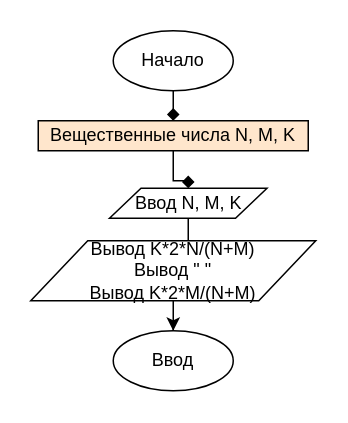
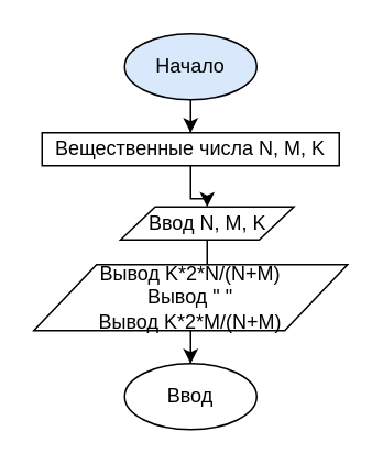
  <mxCell id="0" />
  <mxCell id="1" parent="0" />
- <mxCell id="2" style="edgeStyle=orthogonalEdgeStyle;rounded=0;orthogonalLoop=1;jettySize=auto;html=1;entryX=0.5;entryY=0;entryDx=0;entryDy=0;endArrow=diamond;" edge="1" parent="1" source="3" target="7"><mxGeometry relative="1" as="geometry" /></mxCell>
- <mxCell id="3" value="Начало" style="ellipse;whiteSpace=wrap;html=1;" vertex="1" parent="1"><mxGeometry x="75" y="20" width="80" height="40" as="geometry" /></mxCell>
+ <mxCell id="2" style="edgeStyle=orthogonalEdgeStyle;rounded=0;orthogonalLoop=1;jettySize=auto;html=1;entryX=0.5;entryY=0;entryDx=0;entryDy=0;" edge="1" parent="1" source="3" target="7"><mxGeometry relative="1" as="geometry" /></mxCell>
+ <mxCell id="3" value="Начало" style="ellipse;whiteSpace=wrap;html=1;fillColor=#dae8fc;" vertex="1" parent="1"><mxGeometry x="75" y="20" width="80" height="40" as="geometry" /></mxCell>
  <mxCell id="4" style="edgeStyle=orthogonalEdgeStyle;rounded=0;orthogonalLoop=1;jettySize=auto;html=1;entryX=0.5;entryY=0;entryDx=0;entryDy=0;" edge="1" parent="1" source="5" target="9"><mxGeometry relative="1" as="geometry" /></mxCell>
  <mxCell id="5" value="Ввод&amp;nbsp;N, M, K" style="shape=parallelogram;perimeter=parallelogramPerimeter;whiteSpace=wrap;html=1;" vertex="1" parent="1"><mxGeometry x="72.5" y="125" width="105" height="20" as="geometry" /></mxCell>
- <mxCell id="6" style="edgeStyle=orthogonalEdgeStyle;rounded=0;orthogonalLoop=1;jettySize=auto;html=1;endArrow=diamond;" edge="1" parent="1" source="7" target="5"><mxGeometry relative="1" as="geometry" /></mxCell>
- <mxCell id="7" value="Вещественные числа N, M, K" style="rounded=0;whiteSpace=wrap;html=1;fillColor=#ffe6cc;" vertex="1" parent="1"><mxGeometry x="25" y="80" width="180" height="20" as="geometry" /></mxCell>
+ <mxCell id="6" style="edgeStyle=orthogonalEdgeStyle;rounded=0;orthogonalLoop=1;jettySize=auto;html=1;" edge="1" parent="1" source="7" target="5"><mxGeometry relative="1" as="geometry" /></mxCell>
+ <mxCell id="7" value="Вещественные числа N, M, K" style="rounded=0;whiteSpace=wrap;html=1;" vertex="1" parent="1"><mxGeometry x="25" y="80" width="180" height="20" as="geometry" /></mxCell>
  <mxCell id="8" style="edgeStyle=orthogonalEdgeStyle;rounded=0;orthogonalLoop=1;jettySize=auto;html=1;" edge="1" parent="1" source="9" target="10"><mxGeometry relative="1" as="geometry" /></mxCell>
  <mxCell id="9" value="Вывод&amp;nbsp;K*2*N/(N+M) &lt;br&gt;Вывод &quot; &quot;&lt;br&gt;Вывод K*2*M/(N+M)" style="shape=parallelogram;perimeter=parallelogramPerimeter;whiteSpace=wrap;html=1;" vertex="1" parent="1"><mxGeometry x="20" y="160" width="190" height="40" as="geometry" /></mxCell>
  <mxCell id="10" value="Ввод" style="ellipse;whiteSpace=wrap;html=1;" vertex="1" parent="1"><mxGeometry x="75" y="220" width="80" height="40" as="geometry" /></mxCell>
